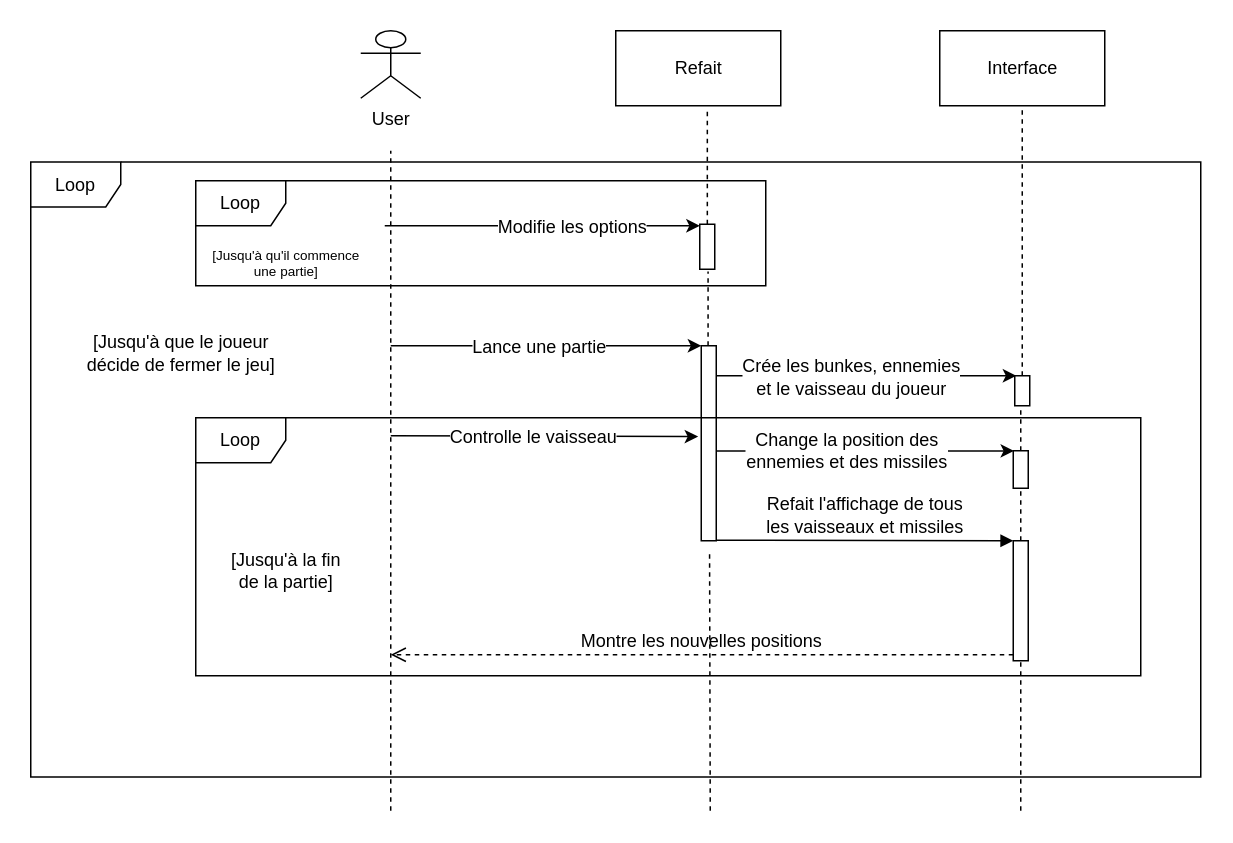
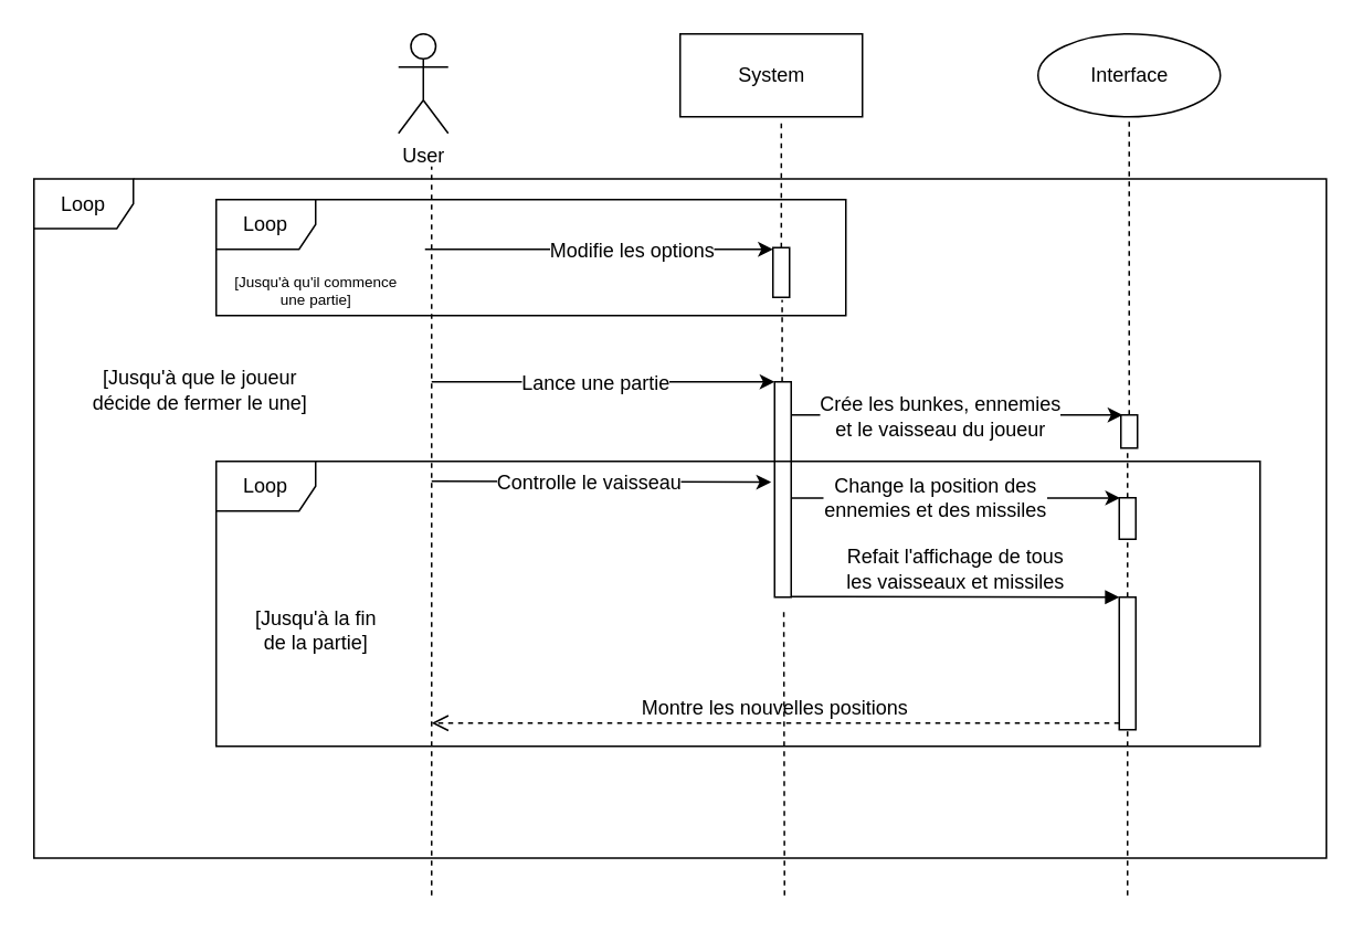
  <mxCell id="0" />
  <mxCell id="1" parent="0" />
- <mxCell id="2" value="User" style="shape=umlActor;verticalLabelPosition=bottom;verticalAlign=top;html=1;" vertex="1" parent="1"><mxGeometry x="240" y="20" width="40" height="45" as="geometry" /></mxCell>
- <mxCell id="3" value="Refait" style="html=1;" vertex="1" parent="1"><mxGeometry x="410" y="20" width="110" height="50" as="geometry" /></mxCell>
- <mxCell id="4" value="Interface" style="html=1;" vertex="1" parent="1"><mxGeometry x="626" y="20" width="110" height="50" as="geometry" /></mxCell>
+ <mxCell id="2" value="User" style="shape=umlActor;verticalLabelPosition=bottom;verticalAlign=top;html=1;" vertex="1" parent="1"><mxGeometry x="240" y="20" width="30" height="60" as="geometry" /></mxCell>
+ <mxCell id="3" value="System" style="html=1;" vertex="1" parent="1"><mxGeometry x="410" y="20" width="110" height="50" as="geometry" /></mxCell>
+ <mxCell id="4" value="Interface" style="ellipse;html=1;" vertex="1" parent="1"><mxGeometry x="626" y="20" width="110" height="50" as="geometry" /></mxCell>
  <mxCell id="5" value="&lt;div&gt;Loop&lt;/div&gt;" style="shape=umlFrame;whiteSpace=wrap;html=1;" vertex="1" parent="1"><mxGeometry x="130" y="120" width="380" height="70" as="geometry" /></mxCell>
  <mxCell id="6" value="" style="endArrow=none;dashed=1;html=1;rounded=0;" edge="1" parent="1"><mxGeometry width="50" height="50" relative="1" as="geometry"><mxPoint x="260" y="540" as="sourcePoint" /><mxPoint x="260" y="100" as="targetPoint" /></mxGeometry></mxCell>
  <mxCell id="7" value="" style="endArrow=none;dashed=1;html=1;rounded=0;entryX=0.555;entryY=1.05;entryDx=0;entryDy=0;entryPerimeter=0;startArrow=none;" edge="1" parent="1" source="24" target="3"><mxGeometry width="50" height="50" relative="1" as="geometry"><mxPoint x="470" y="460" as="sourcePoint" /><mxPoint x="470" y="110" as="targetPoint" /></mxGeometry></mxCell>
  <mxCell id="8" value="" style="endArrow=classic;html=1;rounded=0;" edge="1" parent="1"><mxGeometry width="50" height="50" relative="1" as="geometry"><mxPoint x="256" y="150" as="sourcePoint" /><mxPoint x="466" y="150" as="targetPoint" /></mxGeometry></mxCell>
  <mxCell id="9" value="Modifie les options" style="edgeLabel;html=1;align=center;verticalAlign=middle;resizable=0;points=[];fontSize=12;" vertex="1" connectable="0" parent="8"><mxGeometry x="0.18" relative="1" as="geometry"><mxPoint as="offset" /></mxGeometry></mxCell>
  <mxCell id="10" value="" style="endArrow=none;dashed=1;html=1;rounded=0;startArrow=none;entryX=0.5;entryY=1;entryDx=0;entryDy=0;" edge="1" parent="1" source="22" target="4"><mxGeometry width="50" height="50" relative="1" as="geometry"><mxPoint x="680" y="460" as="sourcePoint" /><mxPoint x="680" y="100" as="targetPoint" /></mxGeometry></mxCell>
  <mxCell id="11" value="&lt;div style=&quot;font-size: 9px;&quot;&gt;[Jusqu'à qu'il commence&lt;/div&gt;&lt;div style=&quot;font-size: 9px;&quot;&gt;une partie]&lt;br style=&quot;font-size: 9px;&quot;&gt;&lt;/div&gt;" style="text;html=1;align=center;verticalAlign=middle;resizable=0;points=[];autosize=1;strokeColor=none;fillColor=none;fontSize=9;" vertex="1" parent="1"><mxGeometry x="130" y="160" width="120" height="30" as="geometry" /></mxCell>
  <mxCell id="12" value="" style="endArrow=classic;html=1;rounded=0;fontSize=9;" edge="1" parent="1" target="26"><mxGeometry width="50" height="50" relative="1" as="geometry"><mxPoint x="260" y="230" as="sourcePoint" /><mxPoint x="470" y="230" as="targetPoint" /></mxGeometry></mxCell>
  <mxCell id="13" value="Lance une partie" style="edgeLabel;html=1;align=center;verticalAlign=middle;resizable=0;points=[];fontSize=12;" vertex="1" connectable="0" parent="12"><mxGeometry x="-0.057" relative="1" as="geometry"><mxPoint as="offset" /></mxGeometry></mxCell>
  <mxCell id="14" value="" style="endArrow=classic;html=1;rounded=0;fontSize=12;" edge="1" parent="1"><mxGeometry width="50" height="50" relative="1" as="geometry"><mxPoint x="472" y="250" as="sourcePoint" /><mxPoint x="677" y="250" as="targetPoint" /></mxGeometry></mxCell>
  <mxCell id="15" value="Crée les bunkes, ennemies&lt;div&gt;et le vaisseau du joueur&lt;br&gt;&lt;/div&gt;" style="edgeLabel;html=1;align=center;verticalAlign=middle;resizable=0;points=[];fontSize=12;" vertex="1" connectable="0" parent="14"><mxGeometry x="-0.183" relative="1" as="geometry"><mxPoint x="10" as="offset" /></mxGeometry></mxCell>
  <mxCell id="16" value="&lt;div&gt;Refait l'affichage de tous &lt;br&gt;&lt;/div&gt;&lt;div&gt;les vaisseaux et missiles&lt;br&gt;&lt;/div&gt;" style="html=1;verticalAlign=bottom;endArrow=block;entryX=0;entryY=0;rounded=0;fontSize=12;exitX=0.986;exitY=0.997;exitDx=0;exitDy=0;exitPerimeter=0;" edge="1" target="18" parent="1" source="26"><mxGeometry relative="1" as="geometry"><mxPoint x="500" y="260" as="sourcePoint" /></mxGeometry></mxCell>
  <mxCell id="17" value="Montre les nouvelles positions" style="html=1;verticalAlign=bottom;endArrow=open;dashed=1;endSize=8;exitX=0;exitY=0.95;rounded=0;fontSize=12;" edge="1" source="18" parent="1"><mxGeometry relative="1" as="geometry"><mxPoint x="260" y="436" as="targetPoint" /></mxGeometry></mxCell>
  <mxCell id="18" value="" style="html=1;points=[];perimeter=orthogonalPerimeter;fontSize=12;" vertex="1" parent="1"><mxGeometry x="675" y="360" width="10" height="80" as="geometry" /></mxCell>
  <mxCell id="19" value="" style="endArrow=none;dashed=1;html=1;rounded=0;" edge="1" parent="1" target="18"><mxGeometry width="50" height="50" relative="1" as="geometry"><mxPoint x="680" y="540" as="sourcePoint" /><mxPoint x="680" y="100" as="targetPoint" /></mxGeometry></mxCell>
  <mxCell id="20" value="" style="endArrow=classic;html=1;rounded=0;fontSize=12;entryX=-0.205;entryY=0.466;entryDx=0;entryDy=0;entryPerimeter=0;" edge="1" parent="1" target="26"><mxGeometry width="50" height="50" relative="1" as="geometry"><mxPoint x="260" y="290" as="sourcePoint" /><mxPoint x="460" y="290" as="targetPoint" /></mxGeometry></mxCell>
  <mxCell id="21" value="Controlle le vaisseau" style="edgeLabel;html=1;align=center;verticalAlign=middle;resizable=0;points=[];fontSize=12;" vertex="1" connectable="0" parent="20"><mxGeometry x="-0.073" relative="1" as="geometry"><mxPoint as="offset" /></mxGeometry></mxCell>
  <mxCell id="22" value="" style="html=1;points=[];perimeter=orthogonalPerimeter;fontSize=12;" vertex="1" parent="1"><mxGeometry x="676" y="250" width="10" height="20" as="geometry" /></mxCell>
  <mxCell id="23" value="" style="endArrow=none;dashed=1;html=1;rounded=0;startArrow=none;" edge="1" parent="1" source="32" target="22"><mxGeometry width="50" height="50" relative="1" as="geometry"><mxPoint x="680" y="323" as="sourcePoint" /><mxPoint x="680" y="100" as="targetPoint" /></mxGeometry></mxCell>
  <mxCell id="24" value="" style="html=1;points=[];perimeter=orthogonalPerimeter;" vertex="1" parent="1"><mxGeometry x="466" y="149" width="10" height="30" as="geometry" /></mxCell>
  <mxCell id="25" value="" style="endArrow=none;dashed=1;html=1;rounded=0;entryX=0.555;entryY=1.05;entryDx=0;entryDy=0;entryPerimeter=0;startArrow=none;" edge="1" parent="1" source="26" target="24"><mxGeometry width="50" height="50" relative="1" as="geometry"><mxPoint x="470" y="460" as="sourcePoint" /><mxPoint x="471.05" y="102.5" as="targetPoint" /></mxGeometry></mxCell>
  <mxCell id="26" value="" style="html=1;points=[];perimeter=orthogonalPerimeter;fontSize=9;" vertex="1" parent="1"><mxGeometry x="467" y="230" width="10" height="130" as="geometry" /></mxCell>
  <mxCell id="27" value="" style="endArrow=none;dashed=1;html=1;rounded=0;entryX=0.555;entryY=1.05;entryDx=0;entryDy=0;entryPerimeter=0;" edge="1" parent="1" target="26"><mxGeometry width="50" height="50" relative="1" as="geometry"><mxPoint x="473" y="540" as="sourcePoint" /><mxPoint x="471.55" y="171.5" as="targetPoint" /></mxGeometry></mxCell>
  <mxCell id="28" value="Loop" style="shape=umlFrame;whiteSpace=wrap;html=1;fontSize=12;" vertex="1" parent="1"><mxGeometry x="130" y="278" width="630" height="172" as="geometry" /></mxCell>
  <mxCell id="29" value="&lt;div&gt;[Jusqu'à la fin&lt;/div&gt;&lt;div&gt;de la partie]&lt;br&gt;&lt;/div&gt;" style="text;html=1;align=center;verticalAlign=middle;resizable=0;points=[];autosize=1;strokeColor=none;fillColor=none;fontSize=12;" vertex="1" parent="1"><mxGeometry x="145" y="365" width="90" height="30" as="geometry" /></mxCell>
  <mxCell id="30" value="" style="endArrow=classic;html=1;rounded=0;fontSize=12;entryX=-0.243;entryY=0.004;entryDx=0;entryDy=0;entryPerimeter=0;" edge="1" parent="1" source="26"><mxGeometry width="50" height="50" relative="1" as="geometry"><mxPoint x="480.81" y="300.08" as="sourcePoint" /><mxPoint x="675.57" y="300.1" as="targetPoint" /></mxGeometry></mxCell>
  <mxCell id="31" value="&lt;div&gt;Change la position des&lt;/div&gt;&lt;div&gt;ennemies et des missiles&lt;br&gt;&lt;/div&gt;" style="edgeLabel;html=1;align=center;verticalAlign=middle;resizable=0;points=[];fontSize=12;" vertex="1" connectable="0" parent="30"><mxGeometry x="-0.133" y="1" relative="1" as="geometry"><mxPoint as="offset" /></mxGeometry></mxCell>
  <mxCell id="32" value="" style="html=1;points=[];perimeter=orthogonalPerimeter;fontSize=12;" vertex="1" parent="1"><mxGeometry x="675" y="300" width="10" height="25" as="geometry" /></mxCell>
  <mxCell id="33" value="" style="endArrow=none;dashed=1;html=1;rounded=0;startArrow=none;" edge="1" parent="1" source="18" target="32"><mxGeometry width="50" height="50" relative="1" as="geometry"><mxPoint x="680" y="350" as="sourcePoint" /><mxPoint x="680" y="270" as="targetPoint" /></mxGeometry></mxCell>
  <mxCell id="34" value="Loop" style="shape=umlFrame;whiteSpace=wrap;html=1;fontSize=12;" vertex="1" parent="1"><mxGeometry x="20" y="107.5" width="780" height="410" as="geometry" /></mxCell>
- <mxCell id="35" value="&lt;div&gt;[Jusqu'à que le joueur&lt;/div&gt;&lt;div&gt;décide de fermer le jeu]&lt;br&gt;&lt;/div&gt;" style="text;html=1;align=center;verticalAlign=middle;resizable=0;points=[];autosize=1;strokeColor=none;fillColor=none;fontSize=12;" vertex="1" parent="1"><mxGeometry x="50" y="220" width="140" height="30" as="geometry" /></mxCell>
+ <mxCell id="35" value="&lt;div&gt;[Jusqu'à que le joueur&lt;/div&gt;&lt;div&gt;décide de fermer le une]&lt;br&gt;&lt;/div&gt;" style="text;html=1;align=center;verticalAlign=middle;resizable=0;points=[];autosize=1;strokeColor=none;fillColor=none;fontSize=12;" vertex="1" parent="1"><mxGeometry x="50" y="220" width="140" height="30" as="geometry" /></mxCell>
